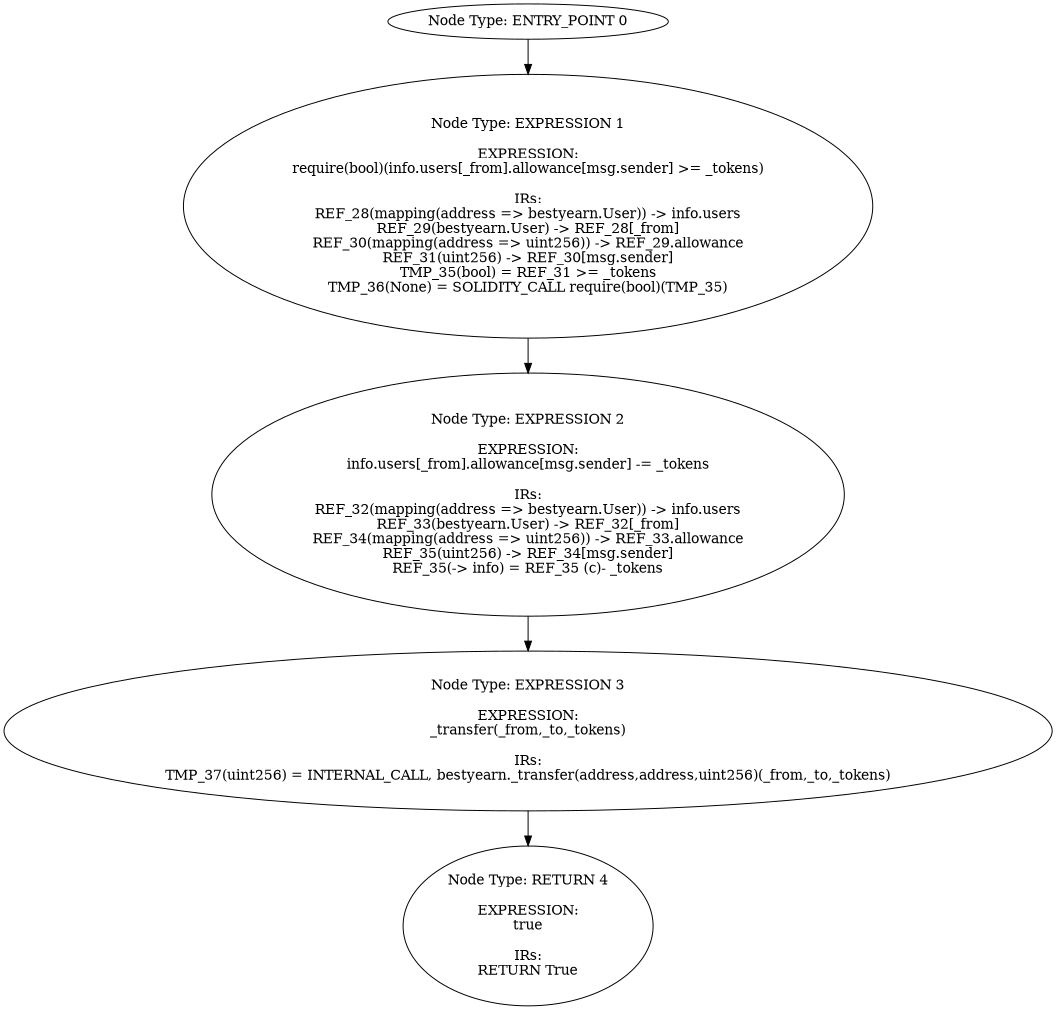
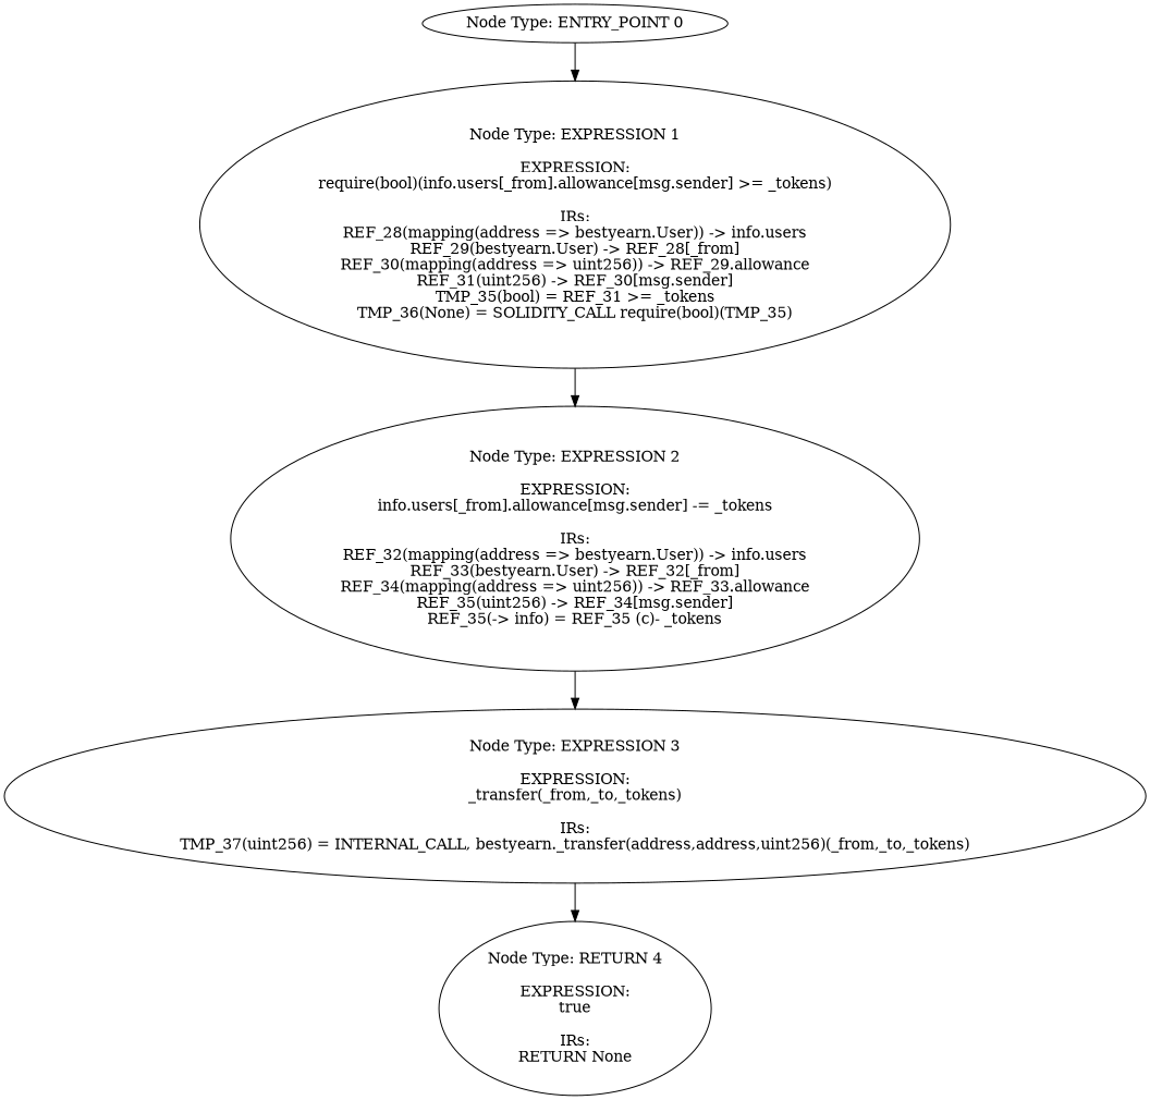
  digraph {
    n1 [label="Node Type: ENTRY_POINT 0\n"]
    n2 [label="Node Type: EXPRESSION 1\n\nEXPRESSION:\nrequire(bool)(info.users[_from].allowance[msg.sender] >= _tokens)\n\nIRs:\nREF_28(mapping(address => bestyearn.User)) -> info.users\nREF_29(bestyearn.User) -> REF_28[_from]\nREF_30(mapping(address => uint256)) -> REF_29.allowance\nREF_31(uint256) -> REF_30[msg.sender]\nTMP_35(bool) = REF_31 >= _tokens\nTMP_36(None) = SOLIDITY_CALL require(bool)(TMP_35)"]
    n3 [label="Node Type: EXPRESSION 2\n\nEXPRESSION:\ninfo.users[_from].allowance[msg.sender] -= _tokens\n\nIRs:\nREF_32(mapping(address => bestyearn.User)) -> info.users\nREF_33(bestyearn.User) -> REF_32[_from]\nREF_34(mapping(address => uint256)) -> REF_33.allowance\nREF_35(uint256) -> REF_34[msg.sender]\nREF_35(-> info) = REF_35 (c)- _tokens"]
    n4 [label="Node Type: EXPRESSION 3\n\nEXPRESSION:\n_transfer(_from,_to,_tokens)\n\nIRs:\nTMP_37(uint256) = INTERNAL_CALL, bestyearn._transfer(address,address,uint256)(_from,_to,_tokens)"]
-   n5 [label="Node Type: RETURN 4\n\nEXPRESSION:\ntrue\n\nIRs:\nRETURN True"]
+   n5 [label="Node Type: RETURN 4\n\nEXPRESSION:\ntrue\n\nIRs:\nRETURN None"]
    n1 -> n2
    n2 -> n3
    n3 -> n4
    n4 -> n5
  }
